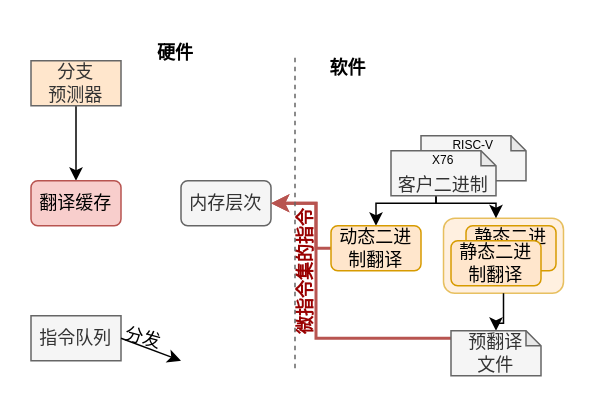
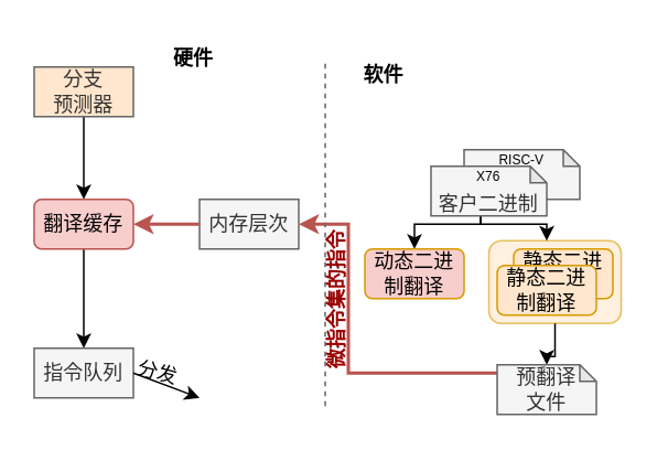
  <mxCell id="0" />
  <mxCell id="1" parent="0" />
  <mxCell id="2" value="" style="rounded=1;whiteSpace=wrap;html=1;fillColor=#ffe6cc;strokeColor=#d79b00;opacity=60;" vertex="1" parent="1"><mxGeometry x="295" y="145" width="80" height="50" as="geometry" /></mxCell>
  <mxCell id="3" value="静态二进制翻译" style="rounded=1;whiteSpace=wrap;html=1;fillColor=#ffe6cc;strokeColor=#d79b00;" vertex="1" parent="1"><mxGeometry x="310" y="150" width="60" height="30" as="geometry" /></mxCell>
  <mxCell id="4" value="" style="shape=note;whiteSpace=wrap;html=1;backgroundOutline=1;darkOpacity=0.05;size=10;fillColor=#f5f5f5;fontColor=#333333;strokeColor=#666666;" vertex="1" parent="1"><mxGeometry x="280" y="90" width="70" height="30" as="geometry" /></mxCell>
  <mxCell id="5" style="edgeStyle=orthogonalEdgeStyle;rounded=0;orthogonalLoop=1;jettySize=auto;html=1;exitX=0.5;exitY=1;exitDx=0;exitDy=0;entryX=0.5;entryY=0;entryDx=0;entryDy=0;" edge="1" parent="1" source="6" target="8"><mxGeometry relative="1" as="geometry" /></mxCell>
  <mxCell id="6" value="分支&lt;br&gt;预测器" style="rounded=0;whiteSpace=wrap;html=1;fillColor=#ffe6cc;fontColor=#333333;strokeColor=#666666;" parent="1" vertex="1"><mxGeometry x="20" y="40" width="60" height="30" as="geometry" /></mxCell>
+ <mxCell id="7" style="edgeStyle=orthogonalEdgeStyle;rounded=0;orthogonalLoop=1;jettySize=auto;html=1;entryX=0.5;entryY=0;entryDx=0;entryDy=0;" edge="1" parent="1" source="8" target="9"><mxGeometry relative="1" as="geometry" /></mxCell>
  <mxCell id="8" value="翻译缓存" style="whiteSpace=wrap;html=1;fillColor=#f8cecc;strokeColor=#b85450;rounded=1;" parent="1" vertex="1"><mxGeometry x="20" y="120" width="60" height="30" as="geometry" /></mxCell>
  <mxCell id="9" value="指令队列" style="rounded=0;whiteSpace=wrap;html=1;fillColor=#f5f5f5;fontColor=#333333;strokeColor=#666666;" parent="1" vertex="1"><mxGeometry x="20" y="210" width="60" height="30" as="geometry" /></mxCell>
- <mxCell id="10" value="内存层次" style="whiteSpace=wrap;html=1;fillColor=#f5f5f5;fontColor=#333333;strokeColor=#666666;rounded=1;" parent="1" vertex="1"><mxGeometry x="120" y="120" width="60" height="30" as="geometry" /></mxCell>
+ <mxCell id="10" value="内存层次" style="rounded=0;whiteSpace=wrap;html=1;fillColor=#f5f5f5;fontColor=#333333;strokeColor=#666666;" parent="1" vertex="1"><mxGeometry x="120" y="120" width="60" height="30" as="geometry" /></mxCell>
  <mxCell id="11" style="edgeStyle=orthogonalEdgeStyle;rounded=0;orthogonalLoop=1;jettySize=auto;html=1;" parent="1" source="2" target="17" edge="1"><mxGeometry relative="1" as="geometry"><mxPoint x="330" y="130" as="sourcePoint" /><mxPoint x="330.029" y="150" as="targetPoint" /></mxGeometry></mxCell>
  <mxCell id="12" value="" style="endArrow=classic;html=1;rounded=0;exitX=1;exitY=0.5;exitDx=0;exitDy=0;" parent="1" source="9" edge="1"><mxGeometry width="50" height="50" relative="1" as="geometry"><mxPoint x="70" y="225" as="sourcePoint" /><mxPoint x="120" y="240" as="targetPoint" /></mxGeometry></mxCell>
  <mxCell id="13" value="分发" style="text;html=1;strokeColor=none;fillColor=none;align=center;verticalAlign=middle;whiteSpace=wrap;rounded=0;rotation=15;" parent="1" vertex="1"><mxGeometry x="70" y="220" width="50" height="10" as="geometry" /></mxCell>
  <mxCell id="14" style="edgeStyle=orthogonalEdgeStyle;rounded=0;orthogonalLoop=1;jettySize=auto;html=1;" parent="1" source="18" target="2" edge="1"><mxGeometry relative="1" as="geometry"><mxPoint x="390" y="215" as="sourcePoint" /><mxPoint x="370" y="140" as="targetPoint" /><Array as="points"><mxPoint x="290" y="135" /><mxPoint x="330" y="135" /></Array></mxGeometry></mxCell>
  <mxCell id="15" style="edgeStyle=orthogonalEdgeStyle;rounded=0;orthogonalLoop=1;jettySize=auto;html=1;" parent="1" source="18" target="21" edge="1"><mxGeometry relative="1" as="geometry"><mxPoint x="390" y="215" as="sourcePoint" /><mxPoint x="360" y="265" as="targetPoint" /><Array as="points"><mxPoint x="290" y="135" /><mxPoint x="250" y="135" /></Array></mxGeometry></mxCell>
  <mxCell id="16" style="edgeStyle=orthogonalEdgeStyle;rounded=0;orthogonalLoop=1;jettySize=auto;html=1;fillColor=#f8cecc;strokeColor=#b85450;strokeWidth=2;" parent="1" source="17" target="10" edge="1"><mxGeometry relative="1" as="geometry"><Array as="points"><mxPoint x="210" y="225" /><mxPoint x="210" y="135" /></Array></mxGeometry></mxCell>
  <mxCell id="17" value="预翻译&lt;br&gt;文件" style="shape=note;whiteSpace=wrap;html=1;backgroundOutline=1;darkOpacity=0.05;size=10;fillColor=#f5f5f5;fontColor=#333333;strokeColor=#666666;" parent="1" vertex="1"><mxGeometry x="300" y="220" width="60" height="30" as="geometry" /></mxCell>
  <mxCell id="18" value="&lt;br&gt;客户二进制" style="shape=note;whiteSpace=wrap;html=1;backgroundOutline=1;darkOpacity=0.05;size=10;fillColor=#f5f5f5;fontColor=#333333;strokeColor=#666666;" parent="1" vertex="1"><mxGeometry x="260" y="100" width="70" height="30" as="geometry" /></mxCell>
  <mxCell id="19" value="静态二进制翻译" style="rounded=1;whiteSpace=wrap;html=1;fillColor=#ffe6cc;strokeColor=#d79b00;" parent="1" vertex="1"><mxGeometry x="300" y="160" width="60" height="30" as="geometry" /></mxCell>
- <mxCell id="20" style="edgeStyle=orthogonalEdgeStyle;rounded=0;orthogonalLoop=1;jettySize=auto;html=1;fillColor=#f8cecc;strokeColor=#b85450;strokeWidth=2;" parent="1" source="21" target="10" edge="1"><mxGeometry relative="1" as="geometry"><Array as="points"><mxPoint x="210" y="165" /><mxPoint x="210" y="135" /></Array></mxGeometry></mxCell>
- <mxCell id="21" value="动态二进制翻译" style="rounded=1;whiteSpace=wrap;html=1;fillColor=#ffe6cc;strokeColor=#d79b00;" parent="1" vertex="1"><mxGeometry x="220" y="150" width="60" height="30" as="geometry" /></mxCell>
+ <mxCell id="21" value="动态二进制翻译" style="rounded=1;whiteSpace=wrap;html=1;fillColor=#f8cecc;strokeColor=#d79b00;" parent="1" vertex="1"><mxGeometry x="220" y="150" width="60" height="30" as="geometry" /></mxCell>
+ <mxCell id="22" value="" style="endArrow=classic;html=1;rounded=0;fillColor=#f8cecc;strokeColor=#b85450;strokeWidth=2;exitX=0;exitY=0.5;exitDx=0;exitDy=0;entryX=1;entryY=0.5;entryDx=0;entryDy=0;" parent="1" target="8" edge="1" source="10"><mxGeometry width="50" height="50" relative="1" as="geometry"><mxPoint x="120" y="183" as="sourcePoint" /><mxPoint x="80" y="183" as="targetPoint" /><Array as="points" /></mxGeometry></mxCell>
  <mxCell id="23" value="&lt;b&gt;硬件&lt;/b&gt;" style="text;html=1;align=center;verticalAlign=middle;resizable=0;points=[];autosize=1;strokeColor=none;fillColor=none;" parent="1" vertex="1"><mxGeometry x="91" y="20" width="50" height="30" as="geometry" /></mxCell>
  <mxCell id="24" value="&lt;b&gt;软件&lt;/b&gt;" style="text;html=1;align=center;verticalAlign=middle;resizable=0;points=[];autosize=1;strokeColor=none;fillColor=none;" parent="1" vertex="1"><mxGeometry x="206" y="30" width="50" height="30" as="geometry" /></mxCell>
  <mxCell id="25" value="&lt;font color=&quot;#990000&quot;&gt;&lt;b&gt;微指令集的指令&lt;/b&gt;&lt;/font&gt;" style="text;html=1;strokeColor=none;fillColor=none;align=center;verticalAlign=middle;whiteSpace=wrap;rounded=0;rotation=-90;" parent="1" vertex="1"><mxGeometry x="157.25" y="175.75" width="91.5" height="10" as="geometry" /></mxCell>
  <mxCell id="26" value="" style="endArrow=none;dashed=1;html=1;rounded=0;fillColor=#f5f5f5;strokeColor=#666666;" parent="1" edge="1"><mxGeometry width="50" height="50" relative="1" as="geometry"><mxPoint x="196" y="245" as="sourcePoint" /><mxPoint x="196" y="35" as="targetPoint" /></mxGeometry></mxCell>
  <mxCell id="27" value="&lt;font style=&quot;font-size: 8px;&quot;&gt;RISC-V&lt;/font&gt;" style="text;html=1;strokeColor=none;fillColor=none;align=center;verticalAlign=middle;whiteSpace=wrap;rounded=0;" vertex="1" parent="1"><mxGeometry x="290" y="90" width="50" height="10" as="geometry" /></mxCell>
  <mxCell id="28" value="&lt;font style=&quot;font-size: 8px;&quot;&gt;X76&lt;/font&gt;" style="text;html=1;strokeColor=none;fillColor=none;align=center;verticalAlign=middle;whiteSpace=wrap;rounded=0;" vertex="1" parent="1"><mxGeometry x="270" y="100" width="50" height="10" as="geometry" /></mxCell>
